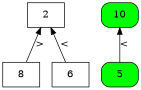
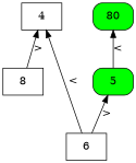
  digraph {
    rankdir=BT
    node [shape=box]
    n1 [label=8]
-   n2 [fillcolor=green label=10 style="rounded,filled"]
-   n3 [label=2]
+   n2 [fillcolor=green label=80 style="rounded,filled"]
+   n3 [label=4]
    n4 [label=6]
    n5 [fillcolor=green label=5 style="rounded,filled"]
    subgraph sub_1 {
      rank=same
      n1
    }
    subgraph sub_2 {
      rank=same
      n2
      n3
    }
    subgraph sub_3 {
      rank=same
      n4
    }
    subgraph sub_4 {
      rank=same
      n5
    }
    n1 -> n3 [label=">"]
    n4 -> n3 [label="<"]
+   n4 -> n5 [label=">"]
    n5 -> n2 [label="<"]
  }
